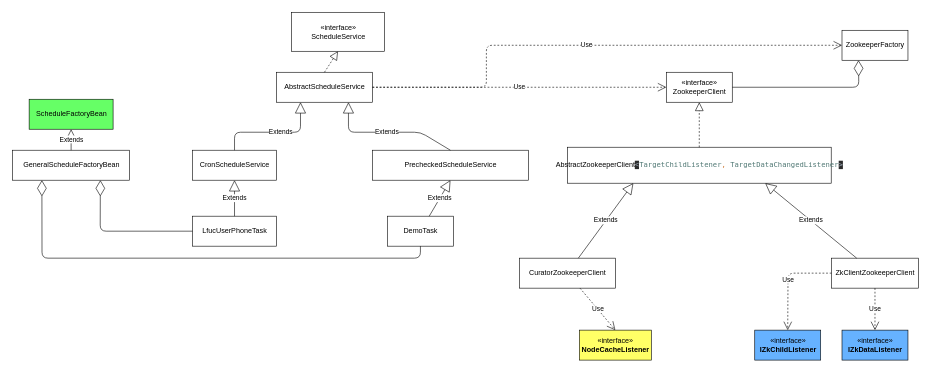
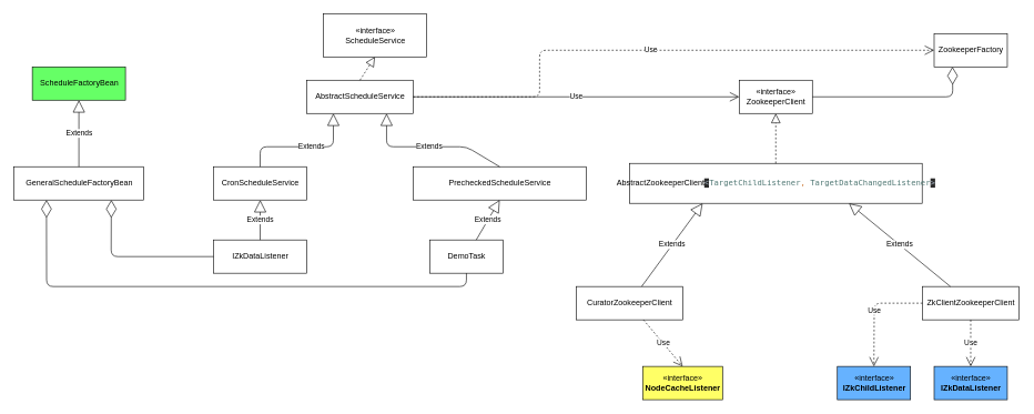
  <mxCell id="0" />
  <mxCell id="1" parent="0" />
  <mxCell id="2" value="AbstractScheduleService" style="html=1;" parent="1" vertex="1"><mxGeometry x="460" y="120" width="160" height="50" as="geometry" /></mxCell>
  <mxCell id="3" value="" style="endArrow=block;dashed=1;endFill=0;endSize=12;html=1;exitX=0.5;exitY=0;exitDx=0;exitDy=0;entryX=0.5;entryY=1;entryDx=0;entryDy=0;" parent="1" source="2" target="4" edge="1"><mxGeometry width="160" relative="1" as="geometry"><mxPoint x="585" y="120" as="sourcePoint" /><mxPoint x="450" y="100" as="targetPoint" /></mxGeometry></mxCell>
  <mxCell id="4" value="«interface»&lt;br&gt;ScheduleService" style="html=1;" parent="1" vertex="1"><mxGeometry x="485" y="20" width="155" height="65" as="geometry" /></mxCell>
  <mxCell id="5" value="CronScheduleService" style="html=1;" parent="1" vertex="1"><mxGeometry x="320" y="250" width="140" height="50" as="geometry" /></mxCell>
  <mxCell id="6" value="Extends" style="endArrow=block;endSize=16;endFill=0;html=1;entryX=0.25;entryY=1;entryDx=0;entryDy=0;exitX=0.5;exitY=0;exitDx=0;exitDy=0;" parent="1" source="5" target="2" edge="1"><mxGeometry x="0.13" width="160" relative="1" as="geometry"><mxPoint x="280" y="290" as="sourcePoint" /><mxPoint x="440" y="290" as="targetPoint" /><Array as="points"><mxPoint x="390" y="220" /><mxPoint x="500" y="220" /></Array><mxPoint as="offset" /></mxGeometry></mxCell>
  <mxCell id="7" value="PrecheckedScheduleService" style="html=1;" parent="1" vertex="1"><mxGeometry x="620" y="250" width="260" height="50" as="geometry" /></mxCell>
  <mxCell id="8" value="Extends" style="endArrow=block;endSize=16;endFill=0;html=1;entryX=0.75;entryY=1;entryDx=0;entryDy=0;exitX=0.5;exitY=0;exitDx=0;exitDy=0;" parent="1" source="7" target="2" edge="1"><mxGeometry width="160" relative="1" as="geometry"><mxPoint x="745" y="90" as="sourcePoint" /><mxPoint x="745" y="90" as="targetPoint" /><Array as="points"><mxPoint x="700" y="220" /><mxPoint x="580" y="220" /></Array></mxGeometry></mxCell>
- <mxCell id="9" value="ScheduleFactoryBean" style="html=1;fillColor=#66FF66;" parent="1" vertex="1"><mxGeometry x="47.5" y="165" width="140" height="50" as="geometry" /></mxCell>
+ <mxCell id="9" value="ScheduleFactoryBean" style="html=1;fillColor=#66FF66;" parent="1" vertex="1"><mxGeometry x="47.5" y="100" width="140" height="50" as="geometry" /></mxCell>
  <mxCell id="10" value="GeneralScheduleFactoryBean" style="html=1;" parent="1" vertex="1"><mxGeometry x="20" y="250" width="195" height="50" as="geometry" /></mxCell>
  <mxCell id="11" value="Extends" style="endArrow=block;endSize=16;endFill=0;html=1;entryX=0.5;entryY=1;entryDx=0;entryDy=0;exitX=0.5;exitY=0;exitDx=0;exitDy=0;" parent="1" source="10" target="9" edge="1"><mxGeometry width="160" relative="1" as="geometry"><mxPoint x="103" y="250" as="sourcePoint" /><mxPoint x="263" y="250" as="targetPoint" /></mxGeometry></mxCell>
  <mxCell id="12" value="«interface»&lt;br&gt;ZookeeperClient" style="html=1;" parent="1" vertex="1"><mxGeometry x="1110" y="120" width="110" height="50" as="geometry" /></mxCell>
- <mxCell id="13" value="Use" style="endArrow=open;endSize=12;dashed=1;html=1;entryX=0;entryY=0.5;entryDx=0;entryDy=0;" parent="1" source="2" target="12" edge="1"><mxGeometry width="160" relative="1" as="geometry"><mxPoint x="620" y="145" as="sourcePoint" /><mxPoint x="780" y="145" as="targetPoint" /></mxGeometry></mxCell>
+ <mxCell id="13" value="Use" style="endArrow=open;endSize=12;dashed=0;html=1;entryX=0;entryY=0.5;entryDx=0;entryDy=0;" parent="1" source="2" target="12" edge="1"><mxGeometry width="160" relative="1" as="geometry"><mxPoint x="620" y="145" as="sourcePoint" /><mxPoint x="780" y="145" as="targetPoint" /></mxGeometry></mxCell>
  <mxCell id="14" value="AbstractZookeeperClient&lt;font color=&quot;#a9b7c6&quot;&gt;&lt;span style=&quot;background-color: rgb(43 , 43 , 43)&quot;&gt;&amp;lt;&lt;/span&gt;&lt;/font&gt;&lt;span style=&quot;font-family: &amp;#34;source code pro&amp;#34; , monospace ; font-size: 9pt ; color: rgb(80 , 120 , 116)&quot;&gt;TargetChildListener&lt;/span&gt;&lt;span style=&quot;font-family: &amp;#34;source code pro&amp;#34; , monospace ; font-size: 9pt ; color: rgb(204 , 120 , 50)&quot;&gt;, &lt;/span&gt;&lt;span style=&quot;font-family: &amp;#34;source code pro&amp;#34; , monospace ; font-size: 9pt ; color: rgb(80 , 120 , 116)&quot;&gt;TargetDataChangedListener&lt;/span&gt;&lt;span style=&quot;font-family: &amp;#34;source code pro&amp;#34; , monospace ; font-size: 9pt ; background-color: rgb(43 , 43 , 43)&quot;&gt;&lt;font color=&quot;#a9b7c6&quot;&gt;&amp;gt;&lt;/font&gt;&lt;/span&gt;" style="html=1;strokeColor=#000000;" parent="1" vertex="1"><mxGeometry x="945" y="245" width="440" height="60" as="geometry" /></mxCell>
  <mxCell id="15" value="" style="endArrow=block;dashed=1;endFill=0;endSize=12;html=1;entryX=0.5;entryY=1;entryDx=0;entryDy=0;" parent="1" source="14" target="12" edge="1"><mxGeometry width="160" relative="1" as="geometry"><mxPoint x="1165" y="90" as="sourcePoint" /><mxPoint x="1165" y="170" as="targetPoint" /></mxGeometry></mxCell>
  <mxCell id="16" value="CuratorZookeeperClient" style="html=1;strokeColor=#000000;" parent="1" vertex="1"><mxGeometry x="865" y="430" width="160" height="50" as="geometry" /></mxCell>
  <mxCell id="17" value="ZkClientZookeeperClient" style="html=1;strokeColor=#000000;" parent="1" vertex="1"><mxGeometry x="1385.5" y="430" width="145" height="50" as="geometry" /></mxCell>
  <mxCell id="18" value="Extends" style="endArrow=block;endSize=16;endFill=0;html=1;entryX=0.25;entryY=1;entryDx=0;entryDy=0;" parent="1" source="16" target="14" edge="1"><mxGeometry width="160" relative="1" as="geometry"><mxPoint x="1025" y="270" as="sourcePoint" /><mxPoint x="1025" y="320" as="targetPoint" /></mxGeometry></mxCell>
  <mxCell id="19" value="Extends" style="endArrow=block;endSize=16;endFill=0;html=1;entryX=0.75;entryY=1;entryDx=0;entryDy=0;" parent="1" source="17" target="14" edge="1"><mxGeometry width="160" relative="1" as="geometry"><mxPoint x="1312.5" y="270" as="sourcePoint" /><mxPoint x="1312.5" y="270" as="targetPoint" /></mxGeometry></mxCell>
  <mxCell id="20" value="«interface»&lt;br&gt;&lt;b&gt;NodeCacheListener&lt;/b&gt;" style="html=1;strokeColor=#000000;fillColor=#FFFF66;" parent="1" vertex="1"><mxGeometry x="965" y="550" width="120" height="50" as="geometry" /></mxCell>
  <mxCell id="21" value="«interface»&lt;br&gt;&lt;b&gt;IZkChildListener&lt;/b&gt;" style="html=1;strokeColor=#000000;fillColor=#66B2FF;" parent="1" vertex="1"><mxGeometry x="1257.5" y="550" width="110" height="50" as="geometry" /></mxCell>
  <mxCell id="22" value="«interface»&lt;br&gt;&lt;b&gt;IZkDataListener&lt;/b&gt;" style="html=1;strokeColor=#000000;fillColor=#66B2FF;" parent="1" vertex="1"><mxGeometry x="1403" y="550" width="110" height="50" as="geometry" /></mxCell>
  <mxCell id="23" value="Use" style="endArrow=open;endSize=12;dashed=1;html=1;entryX=0.5;entryY=0;entryDx=0;entryDy=0;" parent="1" source="16" target="20" edge="1"><mxGeometry width="160" relative="1" as="geometry"><mxPoint x="945" y="480" as="sourcePoint" /><mxPoint x="945" y="640" as="targetPoint" /></mxGeometry></mxCell>
  <mxCell id="24" value="Use" style="endArrow=open;endSize=12;dashed=1;html=1;entryX=0.5;entryY=0;entryDx=0;entryDy=0;exitX=0;exitY=0.5;exitDx=0;exitDy=0;" parent="1" source="17" target="21" edge="1"><mxGeometry width="160" relative="1" as="geometry"><mxPoint x="1385" y="480" as="sourcePoint" /><mxPoint x="1385" y="640" as="targetPoint" /><Array as="points"><mxPoint x="1313" y="455" /></Array></mxGeometry></mxCell>
  <mxCell id="25" value="Use" style="endArrow=open;endSize=12;dashed=1;html=1;entryX=0.5;entryY=0;entryDx=0;entryDy=0;" parent="1" source="17" target="22" edge="1"><mxGeometry width="160" relative="1" as="geometry"><mxPoint x="1385" y="480" as="sourcePoint" /><mxPoint x="1385" y="640" as="targetPoint" /></mxGeometry></mxCell>
  <mxCell id="26" value="ZookeeperFactory" style="html=1;strokeColor=#000000;fillColor=#FFFFFF;" parent="1" vertex="1"><mxGeometry x="1403" y="50" width="110" height="50" as="geometry" /></mxCell>
  <mxCell id="27" value="Use" style="endArrow=open;endSize=12;dashed=1;html=1;entryX=0;entryY=0.5;entryDx=0;entryDy=0;" parent="1" source="2" target="26" edge="1"><mxGeometry width="160" relative="1" as="geometry"><mxPoint x="620" y="145" as="sourcePoint" /><mxPoint x="780" y="145" as="targetPoint" /><Array as="points"><mxPoint x="810" y="145" /><mxPoint x="810" y="75" /></Array></mxGeometry></mxCell>
  <mxCell id="28" value="" style="endArrow=diamondThin;endFill=0;endSize=24;html=1;exitX=1;exitY=0.5;exitDx=0;exitDy=0;entryX=0.25;entryY=1;entryDx=0;entryDy=0;" parent="1" source="12" target="26" edge="1"><mxGeometry width="160" relative="1" as="geometry"><mxPoint x="1320" y="110" as="sourcePoint" /><mxPoint x="1480" y="110" as="targetPoint" /><Array as="points"><mxPoint x="1431" y="145" /></Array></mxGeometry></mxCell>
- <mxCell id="29" value="LfucUserPhoneTask" style="html=1;strokeColor=#000000;fillColor=#FFFFFF;" parent="1" vertex="1"><mxGeometry x="320" y="360" width="140" height="50" as="geometry" /></mxCell>
+ <mxCell id="29" value="IZkDataListener" style="html=1;strokeColor=#000000;fillColor=#FFFFFF;" parent="1" vertex="1"><mxGeometry x="320" y="360" width="140" height="50" as="geometry" /></mxCell>
  <mxCell id="30" value="Extends" style="endArrow=block;endSize=16;endFill=0;html=1;entryX=0.5;entryY=1;entryDx=0;entryDy=0;" parent="1" source="29" target="5" edge="1"><mxGeometry width="160" relative="1" as="geometry"><mxPoint x="390" y="180" as="sourcePoint" /><mxPoint x="390" y="310" as="targetPoint" /></mxGeometry></mxCell>
  <mxCell id="31" value="" style="endArrow=diamondThin;endFill=0;endSize=24;html=1;entryX=0.75;entryY=1;entryDx=0;entryDy=0;" parent="1" source="29" target="10" edge="1"><mxGeometry width="160" relative="1" as="geometry"><mxPoint x="160" y="385" as="sourcePoint" /><mxPoint x="160" y="385" as="targetPoint" /><Array as="points"><mxPoint x="166" y="385" /></Array></mxGeometry></mxCell>
  <mxCell id="32" value="DemoTask" style="html=1;strokeColor=#000000;fillColor=#FFFFFF;" parent="1" vertex="1"><mxGeometry x="645" y="360" width="110" height="50" as="geometry" /></mxCell>
  <mxCell id="33" value="Extends" style="endArrow=block;endSize=16;endFill=0;html=1;entryX=0.5;entryY=1;entryDx=0;entryDy=0;" parent="1" source="32" target="7" edge="1"><mxGeometry width="160" relative="1" as="geometry"><mxPoint x="700" y="200" as="sourcePoint" /><mxPoint x="700" y="320" as="targetPoint" /></mxGeometry></mxCell>
  <mxCell id="34" value="" style="endArrow=diamondThin;endFill=0;endSize=24;html=1;entryX=0.25;entryY=1;entryDx=0;entryDy=0;exitX=0.5;exitY=1;exitDx=0;exitDy=0;" parent="1" source="32" target="10" edge="1"><mxGeometry width="160" relative="1" as="geometry"><mxPoint x="485" y="385" as="sourcePoint" /><mxPoint x="485" y="385" as="targetPoint" /><Array as="points"><mxPoint x="700" y="430" /><mxPoint x="69" y="430" /></Array></mxGeometry></mxCell>
